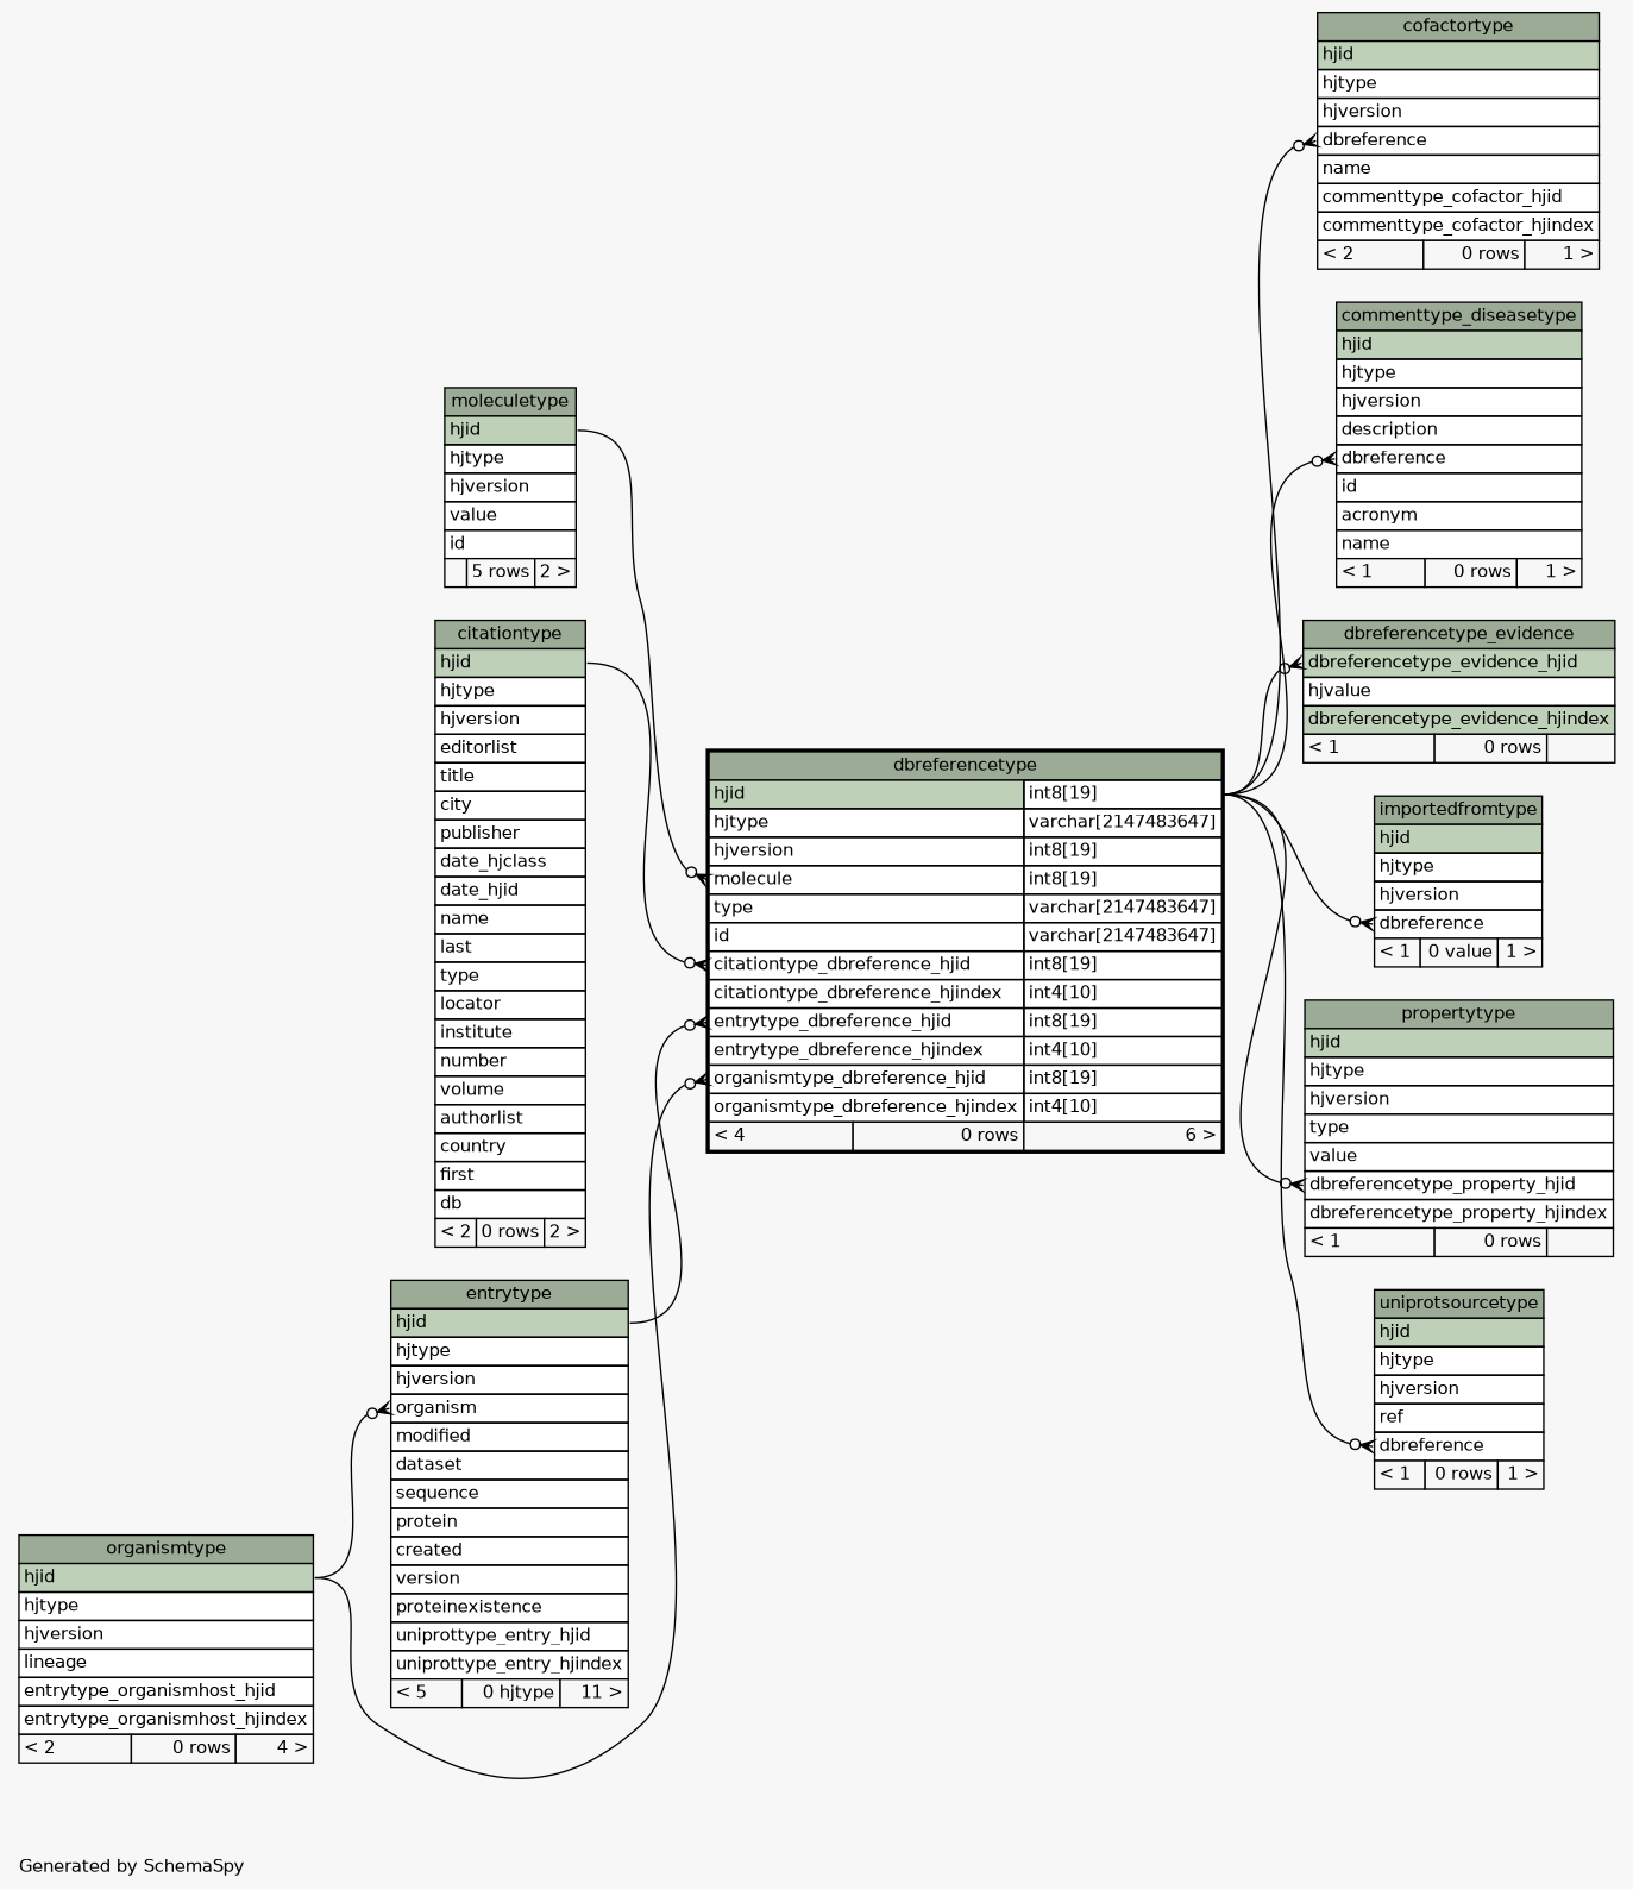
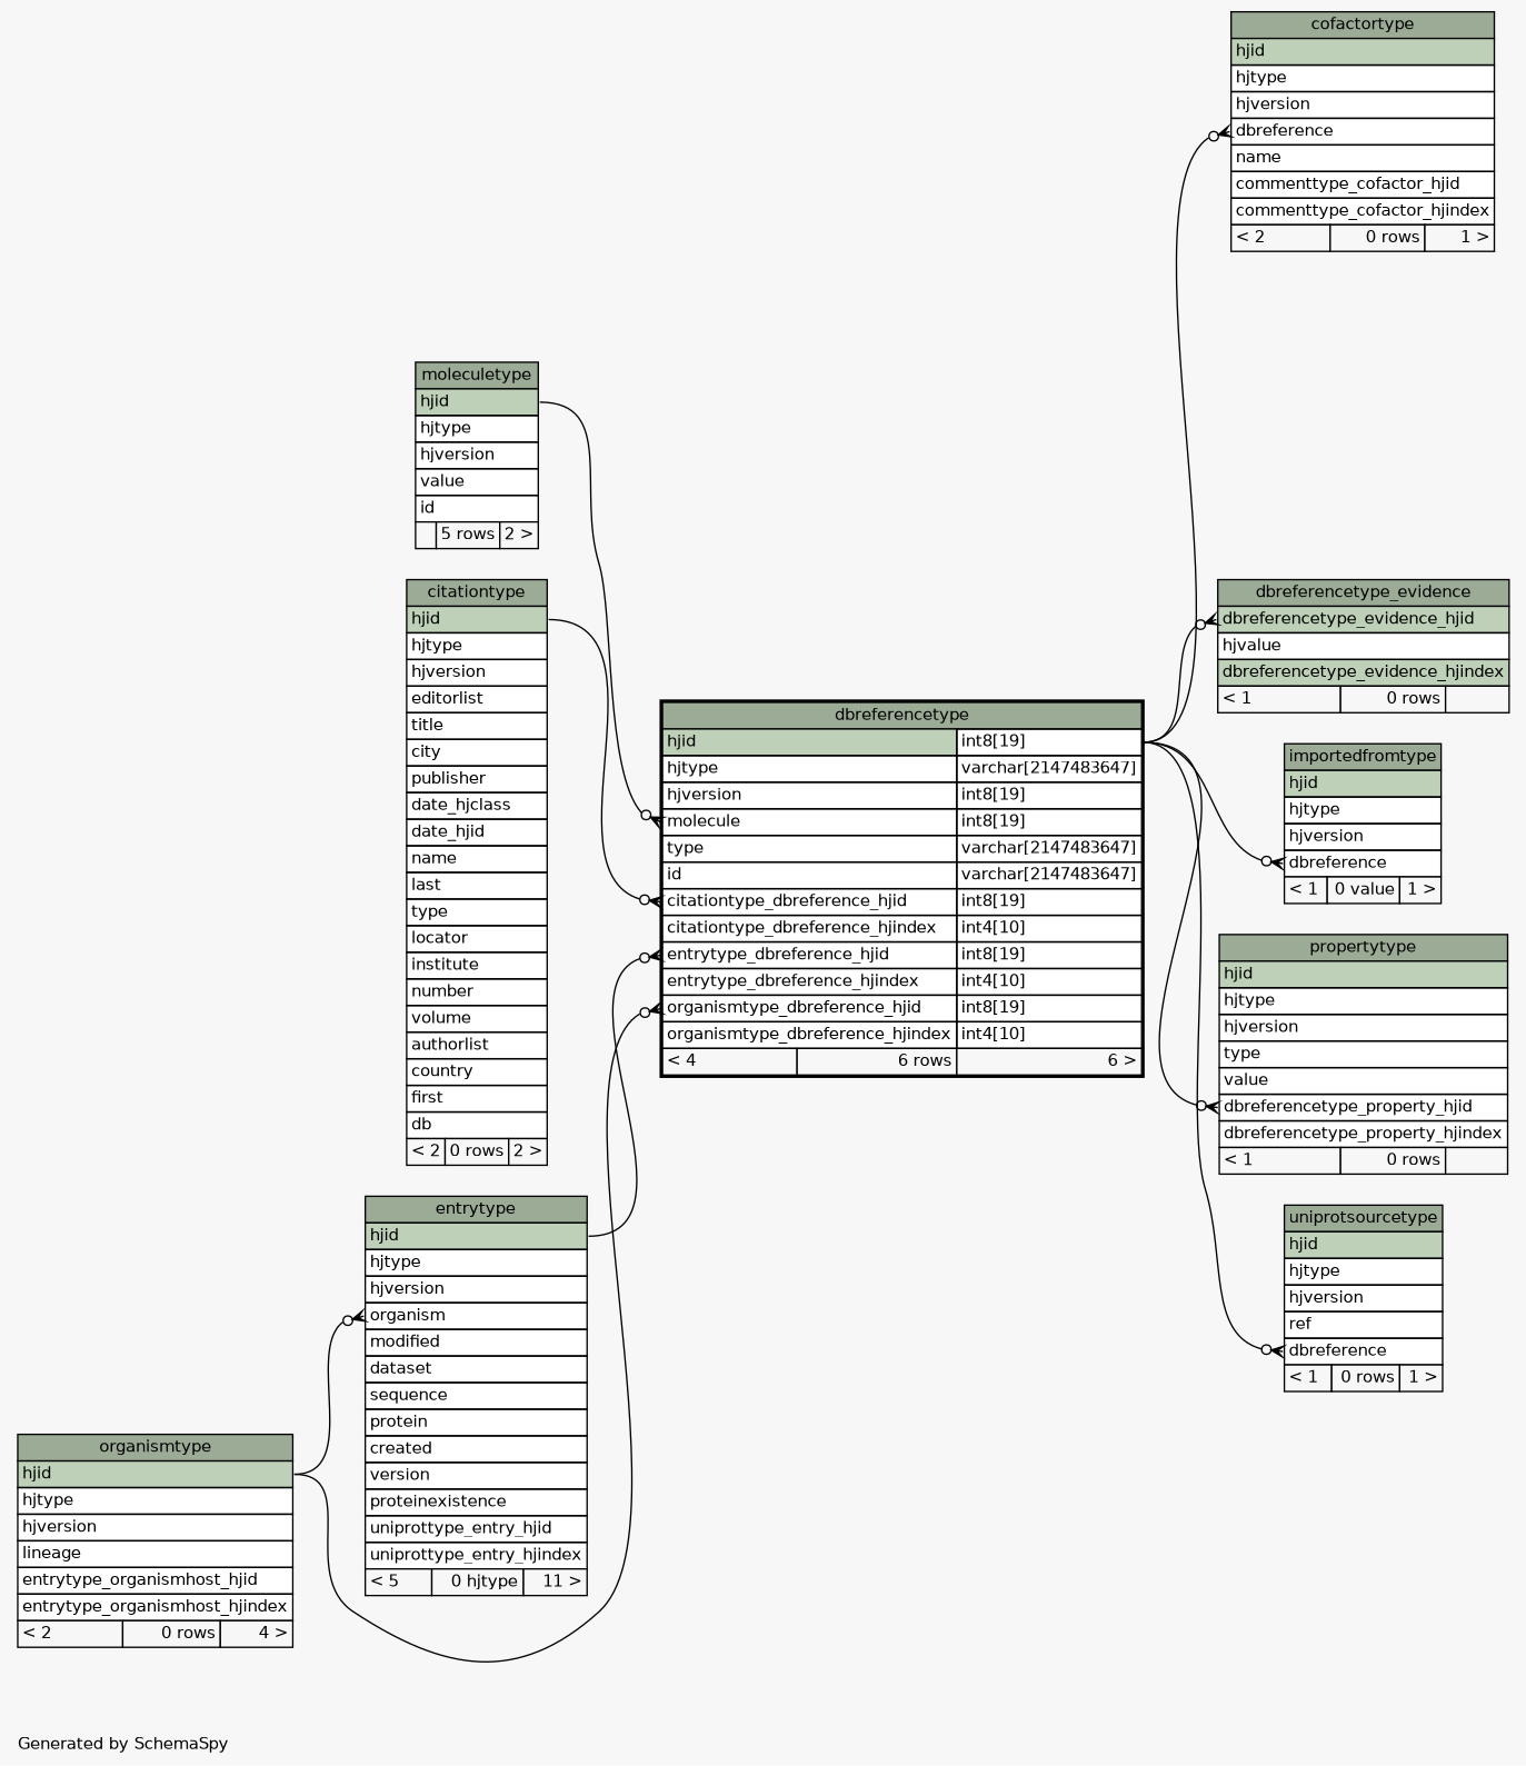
  digraph {
    bgcolor="#f7f7f7"
    fontname=Helvetica
    fontsize=11
    label="\nGenerated by SchemaSpy"
    labeljust=l
    nodesep=0.18
    rankdir=RL
    ranksep=0.46
    node [fontname=Helvetica fontsize=11 shape=plaintext]
    edge [arrowhead=none arrowsize=0.8 arrowtail=crowodot dir=back headport="hjid.type:e" tailport="dbreference:w"]
    n1 [label=<     <TABLE BORDER="0" CELLBORDER="1" CELLSPACING="0" BGCOLOR="#ffffff">       <TR><TD COLSPAN="3" BGCOLOR="#9bab96" ALIGN="CENTER">cofactortype</TD></TR>       <TR><TD PORT="hjid" COLSPAN="3" BGCOLOR="#bed1b8" ALIGN="LEFT">hjid</TD></TR>       <TR><TD PORT="hjtype" COLSPAN="3" ALIGN="LEFT">hjtype</TD></TR>       <TR><TD PORT="hjversion" COLSPAN="3" ALIGN="LEFT">hjversion</TD></TR>       <TR><TD PORT="dbreference" COLSPAN="3" ALIGN="LEFT">dbreference</TD></TR>       <TR><TD PORT="name" COLSPAN="3" ALIGN="LEFT">name</TD></TR>       <TR><TD PORT="commenttype_cofactor_hjid" COLSPAN="3" ALIGN="LEFT">commenttype_cofactor_hjid</TD></TR>       <TR><TD PORT="commenttype_cofactor_hjindex" COLSPAN="3" ALIGN="LEFT">commenttype_cofactor_hjindex</TD></TR>       <TR><TD ALIGN="LEFT" BGCOLOR="#f7f7f7">&lt; 2</TD><TD ALIGN="RIGHT" BGCOLOR="#f7f7f7">0 rows</TD><TD ALIGN="RIGHT" BGCOLOR="#f7f7f7">1 &gt;</TD></TR>     </TABLE>>]
-   n2 [label=<     <TABLE BORDER="2" CELLBORDER="1" CELLSPACING="0" BGCOLOR="#ffffff">       <TR><TD COLSPAN="3" BGCOLOR="#9bab96" ALIGN="CENTER">dbreferencetype</TD></TR>       <TR><TD PORT="hjid" COLSPAN="2" BGCOLOR="#bed1b8" ALIGN="LEFT">hjid</TD><TD PORT="hjid.type" ALIGN="LEFT">int8[19]</TD></TR>       <TR><TD PORT="hjtype" COLSPAN="2" ALIGN="LEFT">hjtype</TD><TD PORT="hjtype.type" ALIGN="LEFT">varchar[2147483647]</TD></TR>       <TR><TD PORT="hjversion" COLSPAN="2" ALIGN="LEFT">hjversion</TD><TD PORT="hjversion.type" ALIGN="LEFT">int8[19]</TD></TR>       <TR><TD PORT="molecule" COLSPAN="2" ALIGN="LEFT">molecule</TD><TD PORT="molecule.type" ALIGN="LEFT">int8[19]</TD></TR>       <TR><TD PORT="type" COLSPAN="2" ALIGN="LEFT">type</TD><TD PORT="type.type" ALIGN="LEFT">varchar[2147483647]</TD></TR>       <TR><TD PORT="id" COLSPAN="2" ALIGN="LEFT">id</TD><TD PORT="id.type" ALIGN="LEFT">varchar[2147483647]</TD></TR>       <TR><TD PORT="citationtype_dbreference_hjid" COLSPAN="2" ALIGN="LEFT">citationtype_dbreference_hjid</TD><TD PORT="citationtype_dbreference_hjid.type" ALIGN="LEFT">int8[19]</TD></TR>       <TR><TD PORT="citationtype_dbreference_hjindex" COLSPAN="2" ALIGN="LEFT">citationtype_dbreference_hjindex</TD><TD PORT="citationtype_dbreference_hjindex.type" ALIGN="LEFT">int4[10]</TD></TR>       <TR><TD PORT="entrytype_dbreference_hjid" COLSPAN="2" ALIGN="LEFT">entrytype_dbreference_hjid</TD><TD PORT="entrytype_dbreference_hjid.type" ALIGN="LEFT">int8[19]</TD></TR>       <TR><TD PORT="entrytype_dbreference_hjindex" COLSPAN="2" ALIGN="LEFT">entrytype_dbreference_hjindex</TD><TD PORT="entrytype_dbreference_hjindex.type" ALIGN="LEFT">int4[10]</TD></TR>       <TR><TD PORT="organismtype_dbreference_hjid" COLSPAN="2" ALIGN="LEFT">organismtype_dbreference_hjid</TD><TD PORT="organismtype_dbreference_hjid.type" ALIGN="LEFT">int8[19]</TD></TR>       <TR><TD PORT="organismtype_dbreference_hjindex" COLSPAN="2" ALIGN="LEFT">organismtype_dbreference_hjindex</TD><TD PORT="organismtype_dbreference_hjindex.type" ALIGN="LEFT">int4[10]</TD></TR>       <TR><TD ALIGN="LEFT" BGCOLOR="#f7f7f7">&lt; 4</TD><TD ALIGN="RIGHT" BGCOLOR="#f7f7f7">0 rows</TD><TD ALIGN="RIGHT" BGCOLOR="#f7f7f7">6 &gt;</TD></TR>     </TABLE>>]
+   n2 [label=<     <TABLE BORDER="2" CELLBORDER="1" CELLSPACING="0" BGCOLOR="#ffffff">       <TR><TD COLSPAN="3" BGCOLOR="#9bab96" ALIGN="CENTER">dbreferencetype</TD></TR>       <TR><TD PORT="hjid" COLSPAN="2" BGCOLOR="#bed1b8" ALIGN="LEFT">hjid</TD><TD PORT="hjid.type" ALIGN="LEFT">int8[19]</TD></TR>       <TR><TD PORT="hjtype" COLSPAN="2" ALIGN="LEFT">hjtype</TD><TD PORT="hjtype.type" ALIGN="LEFT">varchar[2147483647]</TD></TR>       <TR><TD PORT="hjversion" COLSPAN="2" ALIGN="LEFT">hjversion</TD><TD PORT="hjversion.type" ALIGN="LEFT">int8[19]</TD></TR>       <TR><TD PORT="molecule" COLSPAN="2" ALIGN="LEFT">molecule</TD><TD PORT="molecule.type" ALIGN="LEFT">int8[19]</TD></TR>       <TR><TD PORT="type" COLSPAN="2" ALIGN="LEFT">type</TD><TD PORT="type.type" ALIGN="LEFT">varchar[2147483647]</TD></TR>       <TR><TD PORT="id" COLSPAN="2" ALIGN="LEFT">id</TD><TD PORT="id.type" ALIGN="LEFT">varchar[2147483647]</TD></TR>       <TR><TD PORT="citationtype_dbreference_hjid" COLSPAN="2" ALIGN="LEFT">citationtype_dbreference_hjid</TD><TD PORT="citationtype_dbreference_hjid.type" ALIGN="LEFT">int8[19]</TD></TR>       <TR><TD PORT="citationtype_dbreference_hjindex" COLSPAN="2" ALIGN="LEFT">citationtype_dbreference_hjindex</TD><TD PORT="citationtype_dbreference_hjindex.type" ALIGN="LEFT">int4[10]</TD></TR>       <TR><TD PORT="entrytype_dbreference_hjid" COLSPAN="2" ALIGN="LEFT">entrytype_dbreference_hjid</TD><TD PORT="entrytype_dbreference_hjid.type" ALIGN="LEFT">int8[19]</TD></TR>       <TR><TD PORT="entrytype_dbreference_hjindex" COLSPAN="2" ALIGN="LEFT">entrytype_dbreference_hjindex</TD><TD PORT="entrytype_dbreference_hjindex.type" ALIGN="LEFT">int4[10]</TD></TR>       <TR><TD PORT="organismtype_dbreference_hjid" COLSPAN="2" ALIGN="LEFT">organismtype_dbreference_hjid</TD><TD PORT="organismtype_dbreference_hjid.type" ALIGN="LEFT">int8[19]</TD></TR>       <TR><TD PORT="organismtype_dbreference_hjindex" COLSPAN="2" ALIGN="LEFT">organismtype_dbreference_hjindex</TD><TD PORT="organismtype_dbreference_hjindex.type" ALIGN="LEFT">int4[10]</TD></TR>       <TR><TD ALIGN="LEFT" BGCOLOR="#f7f7f7">&lt; 4</TD><TD ALIGN="RIGHT" BGCOLOR="#f7f7f7">6 rows</TD><TD ALIGN="RIGHT" BGCOLOR="#f7f7f7">6 &gt;</TD></TR>     </TABLE>>]
    n3 [label=<     <TABLE BORDER="0" CELLBORDER="1" CELLSPACING="0" BGCOLOR="#ffffff">       <TR><TD COLSPAN="3" BGCOLOR="#9bab96" ALIGN="CENTER">citationtype</TD></TR>       <TR><TD PORT="hjid" COLSPAN="3" BGCOLOR="#bed1b8" ALIGN="LEFT">hjid</TD></TR>       <TR><TD PORT="hjtype" COLSPAN="3" ALIGN="LEFT">hjtype</TD></TR>       <TR><TD PORT="hjversion" COLSPAN="3" ALIGN="LEFT">hjversion</TD></TR>       <TR><TD PORT="editorlist" COLSPAN="3" ALIGN="LEFT">editorlist</TD></TR>       <TR><TD PORT="title" COLSPAN="3" ALIGN="LEFT">title</TD></TR>       <TR><TD PORT="city" COLSPAN="3" ALIGN="LEFT">city</TD></TR>       <TR><TD PORT="publisher" COLSPAN="3" ALIGN="LEFT">publisher</TD></TR>       <TR><TD PORT="date_hjclass" COLSPAN="3" ALIGN="LEFT">date_hjclass</TD></TR>       <TR><TD PORT="date_hjid" COLSPAN="3" ALIGN="LEFT">date_hjid</TD></TR>       <TR><TD PORT="name" COLSPAN="3" ALIGN="LEFT">name</TD></TR>       <TR><TD PORT="last" COLSPAN="3" ALIGN="LEFT">last</TD></TR>       <TR><TD PORT="type" COLSPAN="3" ALIGN="LEFT">type</TD></TR>       <TR><TD PORT="locator" COLSPAN="3" ALIGN="LEFT">locator</TD></TR>       <TR><TD PORT="institute" COLSPAN="3" ALIGN="LEFT">institute</TD></TR>       <TR><TD PORT="number" COLSPAN="3" ALIGN="LEFT">number</TD></TR>       <TR><TD PORT="volume" COLSPAN="3" ALIGN="LEFT">volume</TD></TR>       <TR><TD PORT="authorlist" COLSPAN="3" ALIGN="LEFT">authorlist</TD></TR>       <TR><TD PORT="country" COLSPAN="3" ALIGN="LEFT">country</TD></TR>       <TR><TD PORT="first" COLSPAN="3" ALIGN="LEFT">first</TD></TR>       <TR><TD PORT="db" COLSPAN="3" ALIGN="LEFT">db</TD></TR>       <TR><TD ALIGN="LEFT" BGCOLOR="#f7f7f7">&lt; 2</TD><TD ALIGN="RIGHT" BGCOLOR="#f7f7f7">0 rows</TD><TD ALIGN="RIGHT" BGCOLOR="#f7f7f7">2 &gt;</TD></TR>     </TABLE>>]
    n4 [label=<     <TABLE BORDER="0" CELLBORDER="1" CELLSPACING="0" BGCOLOR="#ffffff">       <TR><TD COLSPAN="3" BGCOLOR="#9bab96" ALIGN="CENTER">entrytype</TD></TR>       <TR><TD PORT="hjid" COLSPAN="3" BGCOLOR="#bed1b8" ALIGN="LEFT">hjid</TD></TR>       <TR><TD PORT="hjtype" COLSPAN="3" ALIGN="LEFT">hjtype</TD></TR>       <TR><TD PORT="hjversion" COLSPAN="3" ALIGN="LEFT">hjversion</TD></TR>       <TR><TD PORT="organism" COLSPAN="3" ALIGN="LEFT">organism</TD></TR>       <TR><TD PORT="modified" COLSPAN="3" ALIGN="LEFT">modified</TD></TR>       <TR><TD PORT="dataset" COLSPAN="3" ALIGN="LEFT">dataset</TD></TR>       <TR><TD PORT="sequence" COLSPAN="3" ALIGN="LEFT">sequence</TD></TR>       <TR><TD PORT="protein" COLSPAN="3" ALIGN="LEFT">protein</TD></TR>       <TR><TD PORT="created" COLSPAN="3" ALIGN="LEFT">created</TD></TR>       <TR><TD PORT="version" COLSPAN="3" ALIGN="LEFT">version</TD></TR>       <TR><TD PORT="proteinexistence" COLSPAN="3" ALIGN="LEFT">proteinexistence</TD></TR>       <TR><TD PORT="uniprottype_entry_hjid" COLSPAN="3" ALIGN="LEFT">uniprottype_entry_hjid</TD></TR>       <TR><TD PORT="uniprottype_entry_hjindex" COLSPAN="3" ALIGN="LEFT">uniprottype_entry_hjindex</TD></TR>       <TR><TD ALIGN="LEFT" BGCOLOR="#f7f7f7">&lt; 5</TD><TD ALIGN="RIGHT" BGCOLOR="#f7f7f7">0 hjtype</TD><TD ALIGN="RIGHT" BGCOLOR="#f7f7f7">11 &gt;</TD></TR>     </TABLE>>]
    n5 [label=<     <TABLE BORDER="0" CELLBORDER="1" CELLSPACING="0" BGCOLOR="#ffffff">       <TR><TD COLSPAN="3" BGCOLOR="#9bab96" ALIGN="CENTER">moleculetype</TD></TR>       <TR><TD PORT="hjid" COLSPAN="3" BGCOLOR="#bed1b8" ALIGN="LEFT">hjid</TD></TR>       <TR><TD PORT="hjtype" COLSPAN="3" ALIGN="LEFT">hjtype</TD></TR>       <TR><TD PORT="hjversion" COLSPAN="3" ALIGN="LEFT">hjversion</TD></TR>       <TR><TD PORT="value" COLSPAN="3" ALIGN="LEFT">value</TD></TR>       <TR><TD PORT="id" COLSPAN="3" ALIGN="LEFT">id</TD></TR>       <TR><TD ALIGN="LEFT" BGCOLOR="#f7f7f7">  </TD><TD ALIGN="RIGHT" BGCOLOR="#f7f7f7">5 rows</TD><TD ALIGN="RIGHT" BGCOLOR="#f7f7f7">2 &gt;</TD></TR>     </TABLE>>]
    n6 [label=<     <TABLE BORDER="0" CELLBORDER="1" CELLSPACING="0" BGCOLOR="#ffffff">       <TR><TD COLSPAN="3" BGCOLOR="#9bab96" ALIGN="CENTER">organismtype</TD></TR>       <TR><TD PORT="hjid" COLSPAN="3" BGCOLOR="#bed1b8" ALIGN="LEFT">hjid</TD></TR>       <TR><TD PORT="hjtype" COLSPAN="3" ALIGN="LEFT">hjtype</TD></TR>       <TR><TD PORT="hjversion" COLSPAN="3" ALIGN="LEFT">hjversion</TD></TR>       <TR><TD PORT="lineage" COLSPAN="3" ALIGN="LEFT">lineage</TD></TR>       <TR><TD PORT="entrytype_organismhost_hjid" COLSPAN="3" ALIGN="LEFT">entrytype_organismhost_hjid</TD></TR>       <TR><TD PORT="entrytype_organismhost_hjindex" COLSPAN="3" ALIGN="LEFT">entrytype_organismhost_hjindex</TD></TR>       <TR><TD ALIGN="LEFT" BGCOLOR="#f7f7f7">&lt; 2</TD><TD ALIGN="RIGHT" BGCOLOR="#f7f7f7">0 rows</TD><TD ALIGN="RIGHT" BGCOLOR="#f7f7f7">4 &gt;</TD></TR>     </TABLE>>]
-   n7 [label=<     <TABLE BORDER="0" CELLBORDER="1" CELLSPACING="0" BGCOLOR="#ffffff">       <TR><TD COLSPAN="3" BGCOLOR="#9bab96" ALIGN="CENTER">commenttype_diseasetype</TD></TR>       <TR><TD PORT="hjid" COLSPAN="3" BGCOLOR="#bed1b8" ALIGN="LEFT">hjid</TD></TR>       <TR><TD PORT="hjtype" COLSPAN="3" ALIGN="LEFT">hjtype</TD></TR>       <TR><TD PORT="hjversion" COLSPAN="3" ALIGN="LEFT">hjversion</TD></TR>       <TR><TD PORT="description" COLSPAN="3" ALIGN="LEFT">description</TD></TR>       <TR><TD PORT="dbreference" COLSPAN="3" ALIGN="LEFT">dbreference</TD></TR>       <TR><TD PORT="id" COLSPAN="3" ALIGN="LEFT">id</TD></TR>       <TR><TD PORT="acronym" COLSPAN="3" ALIGN="LEFT">acronym</TD></TR>       <TR><TD PORT="name" COLSPAN="3" ALIGN="LEFT">name</TD></TR>       <TR><TD ALIGN="LEFT" BGCOLOR="#f7f7f7">&lt; 1</TD><TD ALIGN="RIGHT" BGCOLOR="#f7f7f7">0 rows</TD><TD ALIGN="RIGHT" BGCOLOR="#f7f7f7">1 &gt;</TD></TR>     </TABLE>>]
    n8 [label=<     <TABLE BORDER="0" CELLBORDER="1" CELLSPACING="0" BGCOLOR="#ffffff">       <TR><TD COLSPAN="3" BGCOLOR="#9bab96" ALIGN="CENTER">dbreferencetype_evidence</TD></TR>       <TR><TD PORT="dbreferencetype_evidence_hjid" COLSPAN="3" BGCOLOR="#bed1b8" ALIGN="LEFT">dbreferencetype_evidence_hjid</TD></TR>       <TR><TD PORT="hjvalue" COLSPAN="3" ALIGN="LEFT">hjvalue</TD></TR>       <TR><TD PORT="dbreferencetype_evidence_hjindex" COLSPAN="3" BGCOLOR="#bed1b8" ALIGN="LEFT">dbreferencetype_evidence_hjindex</TD></TR>       <TR><TD ALIGN="LEFT" BGCOLOR="#f7f7f7">&lt; 1</TD><TD ALIGN="RIGHT" BGCOLOR="#f7f7f7">0 rows</TD><TD ALIGN="RIGHT" BGCOLOR="#f7f7f7">  </TD></TR>     </TABLE>>]
    n9 [label=<     <TABLE BORDER="0" CELLBORDER="1" CELLSPACING="0" BGCOLOR="#ffffff">       <TR><TD COLSPAN="3" BGCOLOR="#9bab96" ALIGN="CENTER">importedfromtype</TD></TR>       <TR><TD PORT="hjid" COLSPAN="3" BGCOLOR="#bed1b8" ALIGN="LEFT">hjid</TD></TR>       <TR><TD PORT="hjtype" COLSPAN="3" ALIGN="LEFT">hjtype</TD></TR>       <TR><TD PORT="hjversion" COLSPAN="3" ALIGN="LEFT">hjversion</TD></TR>       <TR><TD PORT="dbreference" COLSPAN="3" ALIGN="LEFT">dbreference</TD></TR>       <TR><TD ALIGN="LEFT" BGCOLOR="#f7f7f7">&lt; 1</TD><TD ALIGN="RIGHT" BGCOLOR="#f7f7f7">0 value</TD><TD ALIGN="RIGHT" BGCOLOR="#f7f7f7">1 &gt;</TD></TR>     </TABLE>>]
    n10 [label=<     <TABLE BORDER="0" CELLBORDER="1" CELLSPACING="0" BGCOLOR="#ffffff">       <TR><TD COLSPAN="3" BGCOLOR="#9bab96" ALIGN="CENTER">propertytype</TD></TR>       <TR><TD PORT="hjid" COLSPAN="3" BGCOLOR="#bed1b8" ALIGN="LEFT">hjid</TD></TR>       <TR><TD PORT="hjtype" COLSPAN="3" ALIGN="LEFT">hjtype</TD></TR>       <TR><TD PORT="hjversion" COLSPAN="3" ALIGN="LEFT">hjversion</TD></TR>       <TR><TD PORT="type" COLSPAN="3" ALIGN="LEFT">type</TD></TR>       <TR><TD PORT="value" COLSPAN="3" ALIGN="LEFT">value</TD></TR>       <TR><TD PORT="dbreferencetype_property_hjid" COLSPAN="3" ALIGN="LEFT">dbreferencetype_property_hjid</TD></TR>       <TR><TD PORT="dbreferencetype_property_hjindex" COLSPAN="3" ALIGN="LEFT">dbreferencetype_property_hjindex</TD></TR>       <TR><TD ALIGN="LEFT" BGCOLOR="#f7f7f7">&lt; 1</TD><TD ALIGN="RIGHT" BGCOLOR="#f7f7f7">0 rows</TD><TD ALIGN="RIGHT" BGCOLOR="#f7f7f7">  </TD></TR>     </TABLE>>]
    n11 [label=<     <TABLE BORDER="0" CELLBORDER="1" CELLSPACING="0" BGCOLOR="#ffffff">       <TR><TD COLSPAN="3" BGCOLOR="#9bab96" ALIGN="CENTER">uniprotsourcetype</TD></TR>       <TR><TD PORT="hjid" COLSPAN="3" BGCOLOR="#bed1b8" ALIGN="LEFT">hjid</TD></TR>       <TR><TD PORT="hjtype" COLSPAN="3" ALIGN="LEFT">hjtype</TD></TR>       <TR><TD PORT="hjversion" COLSPAN="3" ALIGN="LEFT">hjversion</TD></TR>       <TR><TD PORT="ref" COLSPAN="3" ALIGN="LEFT">ref</TD></TR>       <TR><TD PORT="dbreference" COLSPAN="3" ALIGN="LEFT">dbreference</TD></TR>       <TR><TD ALIGN="LEFT" BGCOLOR="#f7f7f7">&lt; 1</TD><TD ALIGN="RIGHT" BGCOLOR="#f7f7f7">0 rows</TD><TD ALIGN="RIGHT" BGCOLOR="#f7f7f7">1 &gt;</TD></TR>     </TABLE>>]
    n1 -> n2
    n2 -> n3 [headport="hjid:e" tailport="citationtype_dbreference_hjid:w"]
    n2 -> n4 [headport="hjid:e" tailport="entrytype_dbreference_hjid:w"]
    n2 -> n5 [headport="hjid:e" tailport="molecule:w"]
    n2 -> n6 [headport="hjid:e" tailport="organismtype_dbreference_hjid:w"]
    n4 -> n6 [headport="hjid:e" tailport="organism:w"]
-   n7 -> n2
    n8 -> n2 [tailport="dbreferencetype_evidence_hjid:w"]
    n9 -> n2
    n10 -> n2 [tailport="dbreferencetype_property_hjid:w"]
    n11 -> n2
  }
